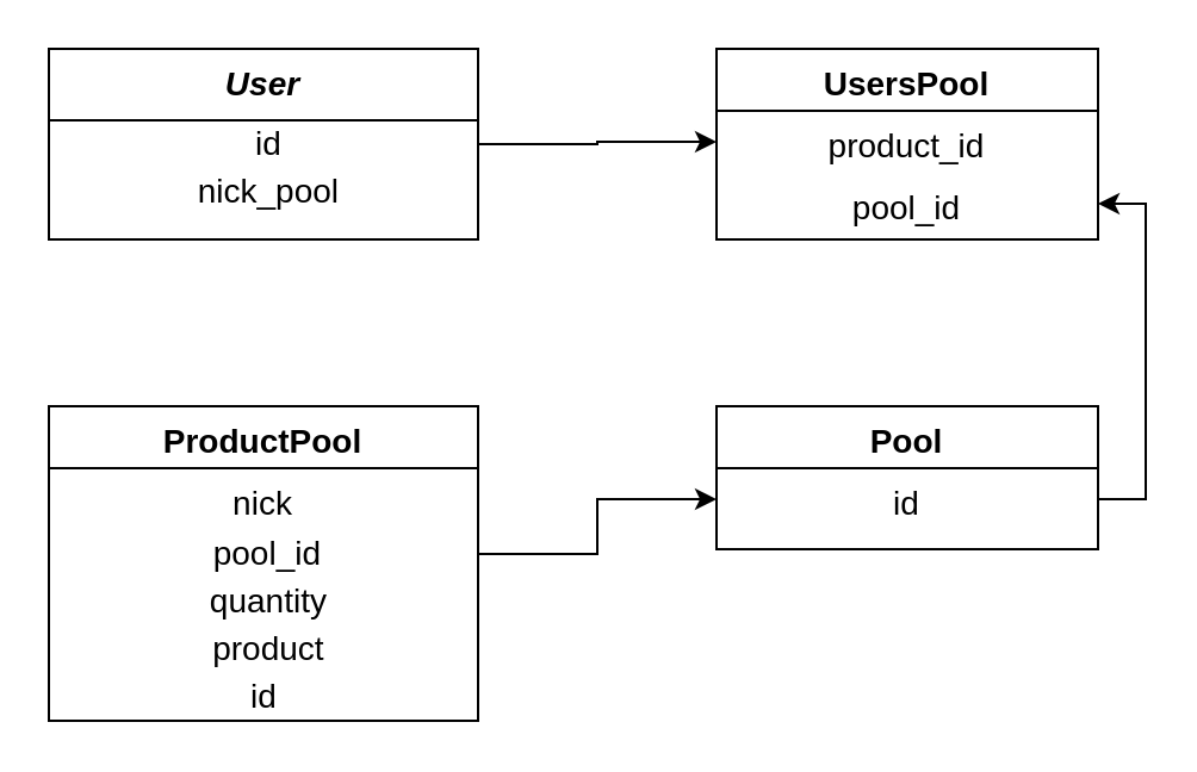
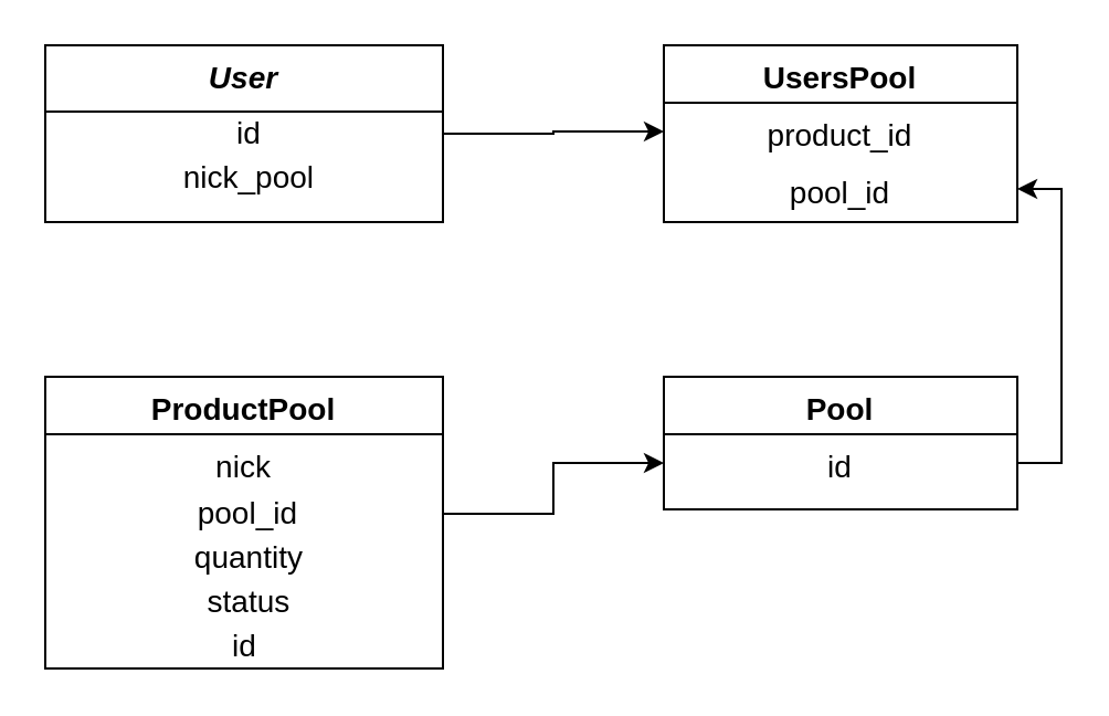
  <mxCell id="0" />
  <mxCell id="1" parent="0" />
  <mxCell id="2" value="User" style="swimlane;fontStyle=3;align=center;verticalAlign=top;childLayout=stackLayout;horizontal=1;startSize=30;horizontalStack=0;resizeParent=1;resizeLast=0;collapsible=1;marginBottom=0;rounded=0;shadow=0;strokeWidth=1;fontSize=14;" parent="1" vertex="1"><mxGeometry x="20" y="20" width="180" height="80" as="geometry"><mxRectangle x="230" y="140" width="160" height="26" as="alternateBounds" /></mxGeometry></mxCell>
  <mxCell id="3" value="&amp;nbsp;id" style="text;html=1;align=center;verticalAlign=middle;resizable=0;points=[];autosize=1;fontSize=14;" vertex="1" parent="2"><mxGeometry y="30" width="180" height="20" as="geometry" /></mxCell>
  <mxCell id="4" value="&lt;span style=&quot;font-size: 14px;&quot;&gt;&amp;nbsp;nick_pool&lt;/span&gt;" style="text;html=1;align=center;verticalAlign=middle;resizable=0;points=[];autosize=1;fontSize=14;" vertex="1" parent="2"><mxGeometry y="50" width="180" height="20" as="geometry" /></mxCell>
  <mxCell id="5" value="UsersPool" style="swimlane;fontStyle=1;align=center;verticalAlign=top;childLayout=stackLayout;horizontal=1;startSize=26;horizontalStack=0;resizeParent=1;resizeLast=0;collapsible=1;marginBottom=0;rounded=0;shadow=0;strokeWidth=1;fontSize=14;" parent="1" vertex="1"><mxGeometry x="300" y="20" width="160" height="80" as="geometry"><mxRectangle x="130" y="380" width="160" height="26" as="alternateBounds" /></mxGeometry></mxCell>
  <mxCell id="6" value="product_id" style="text;align=center;verticalAlign=top;spacingLeft=4;spacingRight=4;overflow=hidden;rotatable=0;points=[[0,0.5],[1,0.5]];portConstraint=eastwest;fontSize=14;" parent="5" vertex="1"><mxGeometry y="26" width="160" height="26" as="geometry" /></mxCell>
  <mxCell id="7" value="pool_id" style="text;align=center;verticalAlign=top;spacingLeft=4;spacingRight=4;overflow=hidden;rotatable=0;points=[[0,0.5],[1,0.5]];portConstraint=eastwest;rounded=0;shadow=0;html=0;fontSize=14;" parent="5" vertex="1"><mxGeometry y="52" width="160" height="26" as="geometry" /></mxCell>
  <mxCell id="8" style="edgeStyle=orthogonalEdgeStyle;rounded=0;orthogonalLoop=1;jettySize=auto;html=1;entryX=0;entryY=0.5;entryDx=0;entryDy=0;align=center;fontSize=14;" edge="1" parent="1" source="3" target="6"><mxGeometry relative="1" as="geometry" /></mxCell>
  <mxCell id="9" value="Pool" style="swimlane;fontStyle=1;align=center;verticalAlign=top;childLayout=stackLayout;horizontal=1;startSize=26;horizontalStack=0;resizeParent=1;resizeLast=0;collapsible=1;marginBottom=0;rounded=0;shadow=0;strokeWidth=1;fontSize=14;" parent="1" vertex="1"><mxGeometry x="300" y="170" width="160" height="60" as="geometry"><mxRectangle x="550" y="140" width="160" height="26" as="alternateBounds" /></mxGeometry></mxCell>
  <mxCell id="10" value="id" style="text;align=center;verticalAlign=top;spacingLeft=4;spacingRight=4;overflow=hidden;rotatable=0;points=[[0,0.5],[1,0.5]];portConstraint=eastwest;rounded=0;shadow=0;html=0;fontSize=14;" parent="9" vertex="1"><mxGeometry y="26" width="160" height="26" as="geometry" /></mxCell>
  <mxCell id="11" value="ProductPool" style="swimlane;fontStyle=1;align=center;verticalAlign=top;childLayout=stackLayout;horizontal=1;startSize=26;horizontalStack=0;resizeParent=1;resizeLast=0;collapsible=1;marginBottom=0;rounded=0;shadow=0;strokeWidth=1;fontSize=14;" parent="1" vertex="1"><mxGeometry x="20" y="170" width="180" height="132" as="geometry"><mxRectangle x="340" y="380" width="170" height="26" as="alternateBounds" /></mxGeometry></mxCell>
  <mxCell id="12" value="nick" style="text;align=center;verticalAlign=top;spacingLeft=4;spacingRight=4;overflow=hidden;rotatable=0;points=[[0,0.5],[1,0.5]];portConstraint=eastwest;fontSize=14;" parent="11" vertex="1"><mxGeometry y="26" width="180" height="26" as="geometry" /></mxCell>
  <mxCell id="13" value="&amp;nbsp;pool_id" style="text;html=1;strokeColor=none;fillColor=none;align=center;verticalAlign=middle;whiteSpace=wrap;rounded=0;fontSize=14;" vertex="1" parent="11"><mxGeometry y="52" width="180" height="20" as="geometry" /></mxCell>
  <mxCell id="14" value="&amp;nbsp;quantity" style="text;html=1;align=center;verticalAlign=middle;resizable=0;points=[];autosize=1;fontSize=14;" vertex="1" parent="11"><mxGeometry y="72" width="180" height="20" as="geometry" /></mxCell>
- <mxCell id="15" value="&amp;nbsp;product" style="text;html=1;align=center;verticalAlign=middle;resizable=0;points=[];autosize=1;fontSize=14;" vertex="1" parent="11"><mxGeometry y="92" width="180" height="20" as="geometry" /></mxCell>
+ <mxCell id="15" value="&amp;nbsp;status" style="text;html=1;align=center;verticalAlign=middle;resizable=0;points=[];autosize=1;fontSize=14;" vertex="1" parent="11"><mxGeometry y="92" width="180" height="20" as="geometry" /></mxCell>
  <mxCell id="16" value="id" style="text;html=1;align=center;verticalAlign=middle;resizable=0;points=[];autosize=1;fontSize=14;" vertex="1" parent="11"><mxGeometry y="112" width="180" height="20" as="geometry" /></mxCell>
  <mxCell id="17" style="edgeStyle=orthogonalEdgeStyle;rounded=0;orthogonalLoop=1;jettySize=auto;html=1;entryX=0;entryY=0.5;entryDx=0;entryDy=0;align=center;fontSize=14;" edge="1" parent="1" source="13" target="10"><mxGeometry relative="1" as="geometry" /></mxCell>
  <mxCell id="18" style="edgeStyle=orthogonalEdgeStyle;rounded=0;orthogonalLoop=1;jettySize=auto;html=1;entryX=1;entryY=0.5;entryDx=0;entryDy=0;align=center;fontSize=14;" edge="1" parent="1" source="10" target="7"><mxGeometry relative="1" as="geometry"><Array as="points"><mxPoint x="480" y="209" /><mxPoint x="480" y="85" /></Array></mxGeometry></mxCell>
